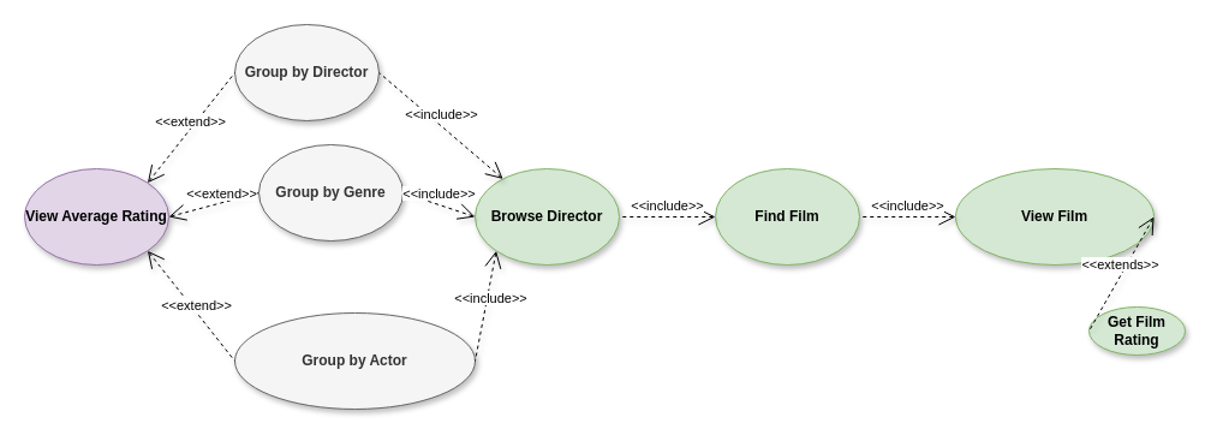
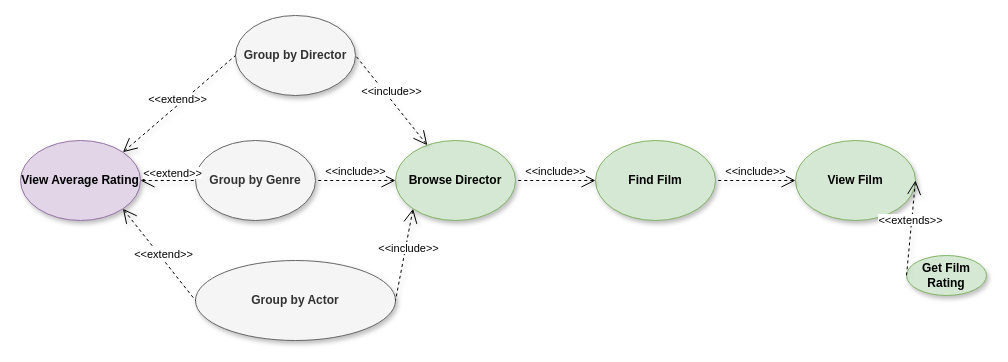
  <mxCell id="0" />
  <mxCell id="1" parent="0" />
  <mxCell id="2" value="View Average Rating" style="ellipse;whiteSpace=wrap;html=1;fontStyle=1;fillColor=#e1d5e7;strokeColor=#9673a6;shadow=1;" parent="1" vertex="1"><mxGeometry x="20" y="140" width="120" height="80" as="geometry" /></mxCell>
- <mxCell id="3" value="Group by Director" style="ellipse;whiteSpace=wrap;html=1;fontStyle=1;fillColor=#f5f5f5;strokeColor=#666666;shadow=1;fontColor=#333333;" parent="1" vertex="1"><mxGeometry x="195" y="20" width="120" height="80" as="geometry" /></mxCell>
- <mxCell id="4" value="Group by Genre" style="ellipse;whiteSpace=wrap;html=1;fontStyle=1;fillColor=#f5f5f5;strokeColor=#666666;shadow=1;fontColor=#333333;" parent="1" vertex="1"><mxGeometry x="215" y="120" width="120" height="80" as="geometry" /></mxCell>
+ <mxCell id="3" value="Group by Director" style="ellipse;whiteSpace=wrap;html=1;fontStyle=1;fillColor=#f5f5f5;strokeColor=#666666;shadow=1;fontColor=#333333;" parent="1" vertex="1"><mxGeometry x="235" y="15" width="120" height="80" as="geometry" /></mxCell>
+ <mxCell id="4" value="Group by Genre" style="ellipse;whiteSpace=wrap;html=1;fontStyle=1;fillColor=#f5f5f5;strokeColor=#666666;shadow=1;fontColor=#333333;" parent="1" vertex="1"><mxGeometry x="195" y="140" width="120" height="80" as="geometry" /></mxCell>
  <mxCell id="5" value="Group by Actor" style="ellipse;whiteSpace=wrap;html=1;fontStyle=1;fillColor=#f5f5f5;strokeColor=#666666;shadow=1;fontColor=#333333;" parent="1" vertex="1"><mxGeometry x="195" y="260" width="200" height="80" as="geometry" /></mxCell>
  <mxCell id="6" value="Browse Director" style="ellipse;whiteSpace=wrap;html=1;fontStyle=1;fillColor=#d5e8d4;strokeColor=#82b366;shadow=1;" parent="1" vertex="1"><mxGeometry x="395" y="140" width="120" height="80" as="geometry" /></mxCell>
  <mxCell id="7" value="Find Film" style="ellipse;whiteSpace=wrap;html=1;fontStyle=1;fillColor=#d5e8d4;strokeColor=#82b366;shadow=1;" parent="1" vertex="1"><mxGeometry x="595" y="140" width="120" height="80" as="geometry" /></mxCell>
  <mxCell id="8" value="&lt;span style=&quot;background-color: rgb(255 , 255 , 255)&quot;&gt;&amp;lt;&amp;lt;extend&amp;gt;&amp;gt;&lt;/span&gt;" style="edgeStyle=none;html=1;startArrow=open;endArrow=none;startSize=12;verticalAlign=bottom;dashed=1;labelBackgroundColor=none;entryX=0;entryY=0.5;entryDx=0;entryDy=0;shadow=1;exitX=1;exitY=0;exitDx=0;exitDy=0;" parent="1" source="2" target="3" edge="1"><mxGeometry x="-0.056" y="-2" width="160" relative="1" as="geometry"><mxPoint x="735" y="-188" as="sourcePoint" /><mxPoint x="895" y="32" as="targetPoint" /><mxPoint as="offset" /></mxGeometry></mxCell>
  <mxCell id="9" value="&lt;span style=&quot;background-color: rgb(255 , 255 , 255)&quot;&gt;&amp;lt;&amp;lt;extend&amp;gt;&amp;gt;&lt;/span&gt;" style="edgeStyle=none;html=1;startArrow=open;endArrow=none;startSize=12;verticalAlign=bottom;dashed=1;labelBackgroundColor=none;entryX=0;entryY=0.5;entryDx=0;entryDy=0;shadow=1;exitX=1;exitY=0.5;exitDx=0;exitDy=0;" parent="1" source="2" target="4" edge="1"><mxGeometry x="0.155" y="-2" width="160" relative="1" as="geometry"><mxPoint x="107.426" y="161.716" as="sourcePoint" /><mxPoint x="205" y="70" as="targetPoint" /><mxPoint as="offset" /></mxGeometry></mxCell>
  <mxCell id="10" value="&lt;span style=&quot;background-color: rgb(255 , 255 , 255)&quot;&gt;&amp;lt;&amp;lt;extend&amp;gt;&amp;gt;&lt;/span&gt;" style="edgeStyle=none;html=1;startArrow=open;endArrow=none;startSize=12;verticalAlign=bottom;dashed=1;labelBackgroundColor=none;entryX=0;entryY=0.5;entryDx=0;entryDy=0;shadow=1;exitX=1;exitY=1;exitDx=0;exitDy=0;" parent="1" source="2" target="5" edge="1"><mxGeometry x="0.155" y="-2" width="160" relative="1" as="geometry"><mxPoint x="125" y="190" as="sourcePoint" /><mxPoint x="205" y="190" as="targetPoint" /><mxPoint as="offset" /></mxGeometry></mxCell>
  <mxCell id="11" value="&lt;span style=&quot;background-color: rgb(255 , 255 , 255)&quot;&gt;&amp;lt;&amp;lt;include&amp;gt;&amp;gt;&lt;/span&gt;" style="edgeStyle=none;html=1;startArrow=open;endArrow=none;startSize=12;verticalAlign=bottom;dashed=1;labelBackgroundColor=none;entryX=1;entryY=0.5;entryDx=0;entryDy=0;shadow=1;exitX=0;exitY=1;exitDx=0;exitDy=0;" parent="1" source="6" target="5" edge="1"><mxGeometry x="0.047" y="5" width="160" relative="1" as="geometry"><mxPoint x="895" y="152" as="sourcePoint" /><mxPoint x="895" y="112" as="targetPoint" /><mxPoint as="offset" /></mxGeometry></mxCell>
  <mxCell id="12" value="&lt;span style=&quot;background-color: rgb(255 , 255 , 255)&quot;&gt;&amp;lt;&amp;lt;include&amp;gt;&amp;gt;&lt;/span&gt;" style="edgeStyle=none;html=1;startArrow=open;endArrow=none;startSize=12;verticalAlign=bottom;dashed=1;labelBackgroundColor=none;entryX=1;entryY=0.5;entryDx=0;entryDy=0;shadow=1;exitX=0;exitY=0.5;exitDx=0;exitDy=0;" parent="1" source="6" target="4" edge="1"><mxGeometry width="160" relative="1" as="geometry"><mxPoint x="422.574" y="218.284" as="sourcePoint" /><mxPoint x="325" y="310" as="targetPoint" /><mxPoint as="offset" /></mxGeometry></mxCell>
  <mxCell id="13" value="&lt;span style=&quot;background-color: rgb(255 , 255 , 255)&quot;&gt;&amp;lt;&amp;lt;include&amp;gt;&amp;gt;&lt;/span&gt;" style="edgeStyle=none;html=1;startArrow=open;endArrow=none;startSize=12;verticalAlign=bottom;dashed=1;labelBackgroundColor=none;entryX=1;entryY=0.5;entryDx=0;entryDy=0;shadow=1;" parent="1" source="6" target="3" edge="1"><mxGeometry width="160" relative="1" as="geometry"><mxPoint x="405" y="190" as="sourcePoint" /><mxPoint x="325" y="190" as="targetPoint" /><mxPoint as="offset" /></mxGeometry></mxCell>
  <mxCell id="14" value="&lt;span style=&quot;background-color: rgb(255 , 255 , 255)&quot;&gt;&amp;lt;&amp;lt;include&amp;gt;&amp;gt;&lt;/span&gt;" style="edgeStyle=none;html=1;startArrow=open;endArrow=none;startSize=12;verticalAlign=bottom;dashed=1;labelBackgroundColor=none;entryX=1;entryY=0.5;entryDx=0;entryDy=0;shadow=1;exitX=0;exitY=0.5;exitDx=0;exitDy=0;" parent="1" source="7" target="6" edge="1"><mxGeometry width="160" relative="1" as="geometry"><mxPoint x="428.164" y="158.426" as="sourcePoint" /><mxPoint x="325" y="70" as="targetPoint" /><mxPoint as="offset" /></mxGeometry></mxCell>
- <mxCell id="15" value="View Film" style="ellipse;whiteSpace=wrap;html=1;fontStyle=1;fillColor=#d5e8d4;strokeColor=#82b366;shadow=1;" vertex="1" parent="1"><mxGeometry x="795" y="140" width="165" height="80" as="geometry" /></mxCell>
+ <mxCell id="15" value="View Film" style="ellipse;whiteSpace=wrap;html=1;fontStyle=1;fillColor=#d5e8d4;strokeColor=#82b366;shadow=1;" vertex="1" parent="1"><mxGeometry x="795" y="140" width="120" height="80" as="geometry" /></mxCell>
  <mxCell id="16" value="&lt;span style=&quot;background-color: rgb(255 , 255 , 255)&quot;&gt;&amp;lt;&amp;lt;include&amp;gt;&amp;gt;&lt;/span&gt;" style="edgeStyle=none;html=1;startArrow=open;endArrow=none;startSize=12;verticalAlign=bottom;dashed=1;labelBackgroundColor=none;shadow=1;exitX=0;exitY=0.5;exitDx=0;exitDy=0;entryX=1;entryY=0.5;entryDx=0;entryDy=0;" edge="1" parent="1" source="15" target="7"><mxGeometry width="160" relative="1" as="geometry"><mxPoint x="605" y="190" as="sourcePoint" /><mxPoint x="756" y="160" as="targetPoint" /><mxPoint as="offset" /></mxGeometry></mxCell>
  <mxCell id="17" value="Get Film Rating" style="ellipse;whiteSpace=wrap;html=1;fontStyle=1;fillColor=#d5e8d4;strokeColor=#82b366;shadow=1;" vertex="1" parent="1"><mxGeometry x="906" y="255" width="80" height="40" as="geometry" /></mxCell>
  <mxCell id="18" value="&lt;span style=&quot;background-color: rgb(255 , 255 , 255)&quot;&gt;&amp;lt;&amp;lt;extends&amp;gt;&amp;gt;&lt;/span&gt;" style="edgeStyle=none;html=1;startArrow=open;endArrow=none;startSize=12;verticalAlign=bottom;dashed=1;labelBackgroundColor=none;shadow=1;exitX=1;exitY=0.5;exitDx=0;exitDy=0;entryX=0;entryY=0.5;entryDx=0;entryDy=0;" edge="1" parent="1" source="15" target="17"><mxGeometry x="0.025" width="160" relative="1" as="geometry"><mxPoint x="805" y="190" as="sourcePoint" /><mxPoint x="956" y="260" as="targetPoint" /><mxPoint as="offset" /></mxGeometry></mxCell>
